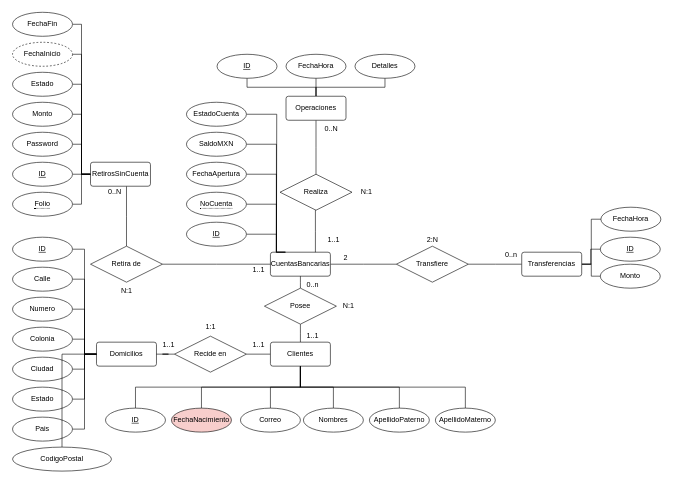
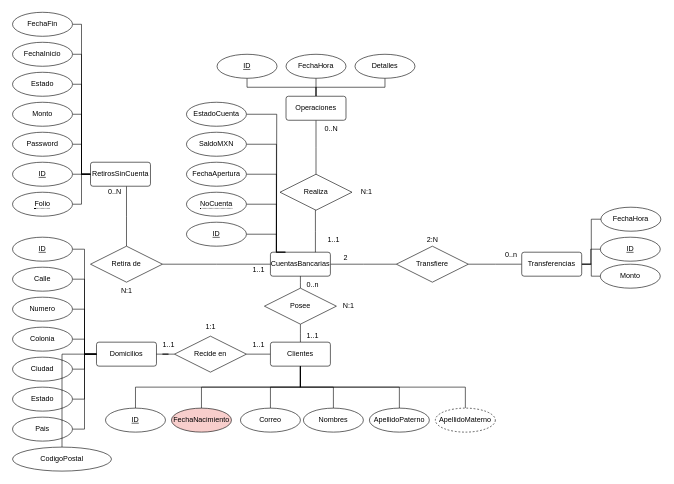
  <mxCell id="0" />
  <mxCell id="1" parent="0" />
  <mxCell id="2" style="edgeStyle=orthogonalEdgeStyle;rounded=0;orthogonalLoop=1;jettySize=auto;html=1;entryX=1;entryY=0.5;entryDx=0;entryDy=0;endArrow=none;endFill=0;" parent="1" source="7" target="64" edge="1"><mxGeometry relative="1" as="geometry" /></mxCell>
  <mxCell id="3" style="edgeStyle=elbowEdgeStyle;rounded=0;orthogonalLoop=1;jettySize=auto;html=1;entryX=0.5;entryY=0;entryDx=0;entryDy=0;endArrow=none;endFill=0;elbow=vertical;exitX=0.5;exitY=1;exitDx=0;exitDy=0;" parent="1" source="7" target="22" edge="1"><mxGeometry relative="1" as="geometry"><mxPoint x="389" y="630" as="sourcePoint" /></mxGeometry></mxCell>
  <mxCell id="4" style="edgeStyle=elbowEdgeStyle;rounded=0;orthogonalLoop=1;jettySize=auto;elbow=vertical;html=1;entryX=0.5;entryY=0;entryDx=0;entryDy=0;endArrow=none;endFill=0;exitX=0.5;exitY=1;exitDx=0;exitDy=0;" parent="1" source="7" target="37" edge="1"><mxGeometry relative="1" as="geometry"><mxPoint x="389" y="630" as="sourcePoint" /></mxGeometry></mxCell>
  <mxCell id="5" style="edgeStyle=elbowEdgeStyle;rounded=0;orthogonalLoop=1;jettySize=auto;elbow=vertical;html=1;entryX=0.5;entryY=0;entryDx=0;entryDy=0;endArrow=none;endFill=0;exitX=0.5;exitY=1;exitDx=0;exitDy=0;" parent="1" source="7" target="87" edge="1"><mxGeometry relative="1" as="geometry"><mxPoint x="389" y="630" as="sourcePoint" /><mxPoint x="445" y="680" as="targetPoint" /></mxGeometry></mxCell>
  <mxCell id="6" style="edgeStyle=elbowEdgeStyle;rounded=0;orthogonalLoop=1;jettySize=auto;elbow=vertical;html=1;entryX=0.5;entryY=1;entryDx=0;entryDy=0;endArrow=none;endFill=0;" parent="1" source="7" target="69" edge="1"><mxGeometry relative="1" as="geometry" /></mxCell>
  <mxCell id="7" value="Clientes" style="rounded=1;arcSize=10;whiteSpace=wrap;html=1;align=center;" parent="1" vertex="1"><mxGeometry y="570" width="100" height="40" as="geometry" x="450" /></mxCell>
  <mxCell id="8" style="edgeStyle=elbowEdgeStyle;rounded=0;orthogonalLoop=1;jettySize=auto;elbow=vertical;html=1;entryX=0;entryY=0.5;entryDx=0;entryDy=0;endArrow=none;endFill=0;" parent="1" source="10" target="74" edge="1"><mxGeometry relative="1" as="geometry" /></mxCell>
  <mxCell id="9" style="edgeStyle=elbowEdgeStyle;rounded=0;orthogonalLoop=1;jettySize=auto;html=1;entryX=1;entryY=0.5;entryDx=0;entryDy=0;endArrow=none;endFill=0;" parent="1" source="10" target="23" edge="1"><mxGeometry relative="1" as="geometry"><Array as="points"><mxPoint x="460" y="410" /></Array></mxGeometry></mxCell>
  <mxCell id="10" value="CuentasBancarias" style="rounded=1;arcSize=10;whiteSpace=wrap;html=1;align=center;" parent="1" vertex="1"><mxGeometry y="420" width="100" height="40" as="geometry" x="450" /></mxCell>
  <mxCell id="11" style="edgeStyle=elbowEdgeStyle;rounded=0;orthogonalLoop=1;jettySize=auto;html=1;endArrow=none;endFill=0;" parent="1" source="15" target="82" edge="1"><mxGeometry relative="1" as="geometry" /></mxCell>
  <mxCell id="12" style="edgeStyle=elbowEdgeStyle;rounded=0;orthogonalLoop=1;jettySize=auto;html=1;entryX=0.5;entryY=1;entryDx=0;entryDy=0;endArrow=none;endFill=0;elbow=vertical;" parent="1" source="15" target="24" edge="1"><mxGeometry relative="1" as="geometry" /></mxCell>
  <mxCell id="13" style="edgeStyle=elbowEdgeStyle;rounded=0;orthogonalLoop=1;jettySize=auto;elbow=vertical;html=1;entryX=0.5;entryY=1;entryDx=0;entryDy=0;endArrow=none;endFill=0;" parent="1" source="15" target="55" edge="1"><mxGeometry relative="1" as="geometry" /></mxCell>
  <mxCell id="14" style="edgeStyle=elbowEdgeStyle;rounded=0;orthogonalLoop=1;jettySize=auto;elbow=vertical;html=1;entryX=0.5;entryY=1;entryDx=0;entryDy=0;endArrow=none;endFill=0;" parent="1" source="15" target="62" edge="1"><mxGeometry relative="1" as="geometry" /></mxCell>
  <mxCell id="15" value="Operaciones" style="rounded=1;arcSize=10;whiteSpace=wrap;html=1;align=center;" parent="1" vertex="1"><mxGeometry x="476" y="160" width="100" height="40" as="geometry" /></mxCell>
  <mxCell id="16" style="edgeStyle=elbowEdgeStyle;rounded=0;orthogonalLoop=1;jettySize=auto;html=1;entryX=0.5;entryY=0;entryDx=0;entryDy=0;endArrow=none;endFill=0;" parent="1" source="21" target="77" edge="1"><mxGeometry relative="1" as="geometry" /></mxCell>
  <mxCell id="17" style="edgeStyle=elbowEdgeStyle;rounded=0;orthogonalLoop=1;jettySize=auto;html=1;entryX=1;entryY=0.5;entryDx=0;entryDy=0;fontColor=#08EFFF;endArrow=none;endFill=0;" parent="1" source="21" target="86" edge="1"><mxGeometry relative="1" as="geometry" /></mxCell>
  <mxCell id="18" style="edgeStyle=elbowEdgeStyle;rounded=0;orthogonalLoop=1;jettySize=auto;html=1;entryX=1;entryY=0.5;entryDx=0;entryDy=0;endArrow=none;endFill=0;" parent="1" source="21" target="88" edge="1"><mxGeometry relative="1" as="geometry" /></mxCell>
  <mxCell id="19" style="edgeStyle=elbowEdgeStyle;rounded=0;orthogonalLoop=1;jettySize=auto;html=1;entryX=1;entryY=0.5;entryDx=0;entryDy=0;endArrow=none;endFill=0;" parent="1" source="21" target="89" edge="1"><mxGeometry relative="1" as="geometry" /></mxCell>
  <mxCell id="20" style="edgeStyle=elbowEdgeStyle;rounded=0;orthogonalLoop=1;jettySize=auto;html=1;entryX=1;entryY=0.5;entryDx=0;entryDy=0;endArrow=none;endFill=0;" parent="1" source="21" target="90" edge="1"><mxGeometry relative="1" as="geometry" /></mxCell>
  <mxCell id="21" value="RetirosSinCuenta" style="rounded=1;arcSize=10;whiteSpace=wrap;html=1;align=center;" parent="1" vertex="1"><mxGeometry x="150" y="270" width="100" height="40" as="geometry" /></mxCell>
  <mxCell id="22" value="ID" style="ellipse;whiteSpace=wrap;html=1;align=center;fontStyle=4;" parent="1" vertex="1"><mxGeometry x="175" y="680" width="100" height="40" as="geometry" /></mxCell>
  <mxCell id="23" value="ID" style="ellipse;whiteSpace=wrap;html=1;align=center;fontStyle=4;" parent="1" vertex="1"><mxGeometry x="310" y="370" width="100" height="40" as="geometry" /></mxCell>
  <mxCell id="24" value="ID" style="ellipse;whiteSpace=wrap;html=1;align=center;fontStyle=4;" parent="1" vertex="1"><mxGeometry x="361" y="90" width="100" height="40" as="geometry" /></mxCell>
  <mxCell id="25" style="edgeStyle=elbowEdgeStyle;rounded=0;orthogonalLoop=1;jettySize=auto;elbow=vertical;html=1;entryX=0;entryY=0.5;entryDx=0;entryDy=0;endArrow=none;endFill=0;" parent="1" source="26" target="21" edge="1"><mxGeometry relative="1" as="geometry" /></mxCell>
  <mxCell id="26" value="ID" style="ellipse;whiteSpace=wrap;html=1;align=center;fontStyle=4;" parent="1" vertex="1"><mxGeometry x="20" y="270" width="100" height="40" as="geometry" /></mxCell>
  <mxCell id="27" style="edgeStyle=elbowEdgeStyle;rounded=0;orthogonalLoop=1;jettySize=auto;html=1;entryX=0.25;entryY=0;entryDx=0;entryDy=0;endArrow=none;endFill=0;" parent="1" source="28" target="10" edge="1"><mxGeometry relative="1" as="geometry"><Array as="points"><mxPoint x="460" y="330" /></Array></mxGeometry></mxCell>
  <mxCell id="28" value="FechaApertura" style="ellipse;whiteSpace=wrap;html=1;align=center;" parent="1" vertex="1"><mxGeometry x="310" y="270" width="100" height="40" as="geometry" /></mxCell>
  <mxCell id="29" style="edgeStyle=elbowEdgeStyle;rounded=0;orthogonalLoop=1;jettySize=auto;html=1;entryX=0.25;entryY=0;entryDx=0;entryDy=0;endArrow=none;endFill=0;" parent="1" source="30" target="10" edge="1"><mxGeometry relative="1" as="geometry"><Array as="points"><mxPoint x="460" y="290" /></Array></mxGeometry></mxCell>
  <mxCell id="30" value="SaldoMXN" style="ellipse;whiteSpace=wrap;html=1;align=center;" parent="1" vertex="1"><mxGeometry x="310" y="220" width="100" height="40" as="geometry" /></mxCell>
  <mxCell id="31" style="edgeStyle=elbowEdgeStyle;rounded=0;orthogonalLoop=1;jettySize=auto;elbow=vertical;html=1;entryX=0.5;entryY=1;entryDx=0;entryDy=0;endArrow=none;endFill=0;" parent="1" source="32" target="7" edge="1"><mxGeometry relative="1" as="geometry" /></mxCell>
  <mxCell id="32" value="Nombres" style="ellipse;whiteSpace=wrap;html=1;align=center;" parent="1" vertex="1"><mxGeometry x="505" y="680" width="100" height="40" as="geometry" /></mxCell>
  <mxCell id="33" style="edgeStyle=elbowEdgeStyle;rounded=0;orthogonalLoop=1;jettySize=auto;elbow=vertical;html=1;entryX=0.5;entryY=1;entryDx=0;entryDy=0;endArrow=none;endFill=0;" parent="1" source="34" target="7" edge="1"><mxGeometry relative="1" as="geometry" /></mxCell>
  <mxCell id="34" value="ApellidoPaterno" style="ellipse;whiteSpace=wrap;html=1;align=center;" parent="1" vertex="1"><mxGeometry x="615" y="680" width="100" height="40" as="geometry" /></mxCell>
  <mxCell id="35" style="edgeStyle=elbowEdgeStyle;rounded=0;orthogonalLoop=1;jettySize=auto;elbow=vertical;html=1;entryX=0.5;entryY=1;entryDx=0;entryDy=0;endArrow=none;endFill=0;" parent="1" source="36" target="7" edge="1"><mxGeometry relative="1" as="geometry" /></mxCell>
- <mxCell id="36" value="ApellidoMaterno" style="ellipse;whiteSpace=wrap;html=1;align=center;" parent="1" vertex="1"><mxGeometry x="725" y="680" width="100" height="40" as="geometry" /></mxCell>
+ <mxCell id="36" value="ApellidoMaterno" style="ellipse;whiteSpace=wrap;html=1;align=center;dashed=1;" parent="1" vertex="1"><mxGeometry x="725" y="680" width="100" height="40" as="geometry" /></mxCell>
  <mxCell id="37" value="FechaNacimiento" style="ellipse;whiteSpace=wrap;html=1;align=center;fillColor=#f8cecc;" parent="1" vertex="1"><mxGeometry x="285" y="680" width="100" height="40" as="geometry" /></mxCell>
  <mxCell id="38" style="edgeStyle=orthogonalEdgeStyle;rounded=0;orthogonalLoop=1;jettySize=auto;html=1;entryX=1;entryY=0.5;entryDx=0;entryDy=0;endArrow=none;endFill=0;" parent="1" source="39" target="40" edge="1"><mxGeometry relative="1" as="geometry" /></mxCell>
  <mxCell id="39" value="Domicilios" style="rounded=1;arcSize=10;whiteSpace=wrap;html=1;align=center;" parent="1" vertex="1"><mxGeometry x="160" y="570" width="100" height="40" as="geometry" /></mxCell>
  <mxCell id="40" value="ID" style="ellipse;whiteSpace=wrap;html=1;align=center;fontStyle=4;" parent="1" vertex="1"><mxGeometry x="20" y="395" width="100" height="40" as="geometry" /></mxCell>
  <mxCell id="41" style="edgeStyle=orthogonalEdgeStyle;rounded=0;orthogonalLoop=1;jettySize=auto;html=1;entryX=0;entryY=0.5;entryDx=0;entryDy=0;endArrow=none;endFill=0;" parent="1" source="42" target="39" edge="1"><mxGeometry relative="1" as="geometry" /></mxCell>
  <mxCell id="42" value="Calle" style="ellipse;whiteSpace=wrap;html=1;align=center;" parent="1" vertex="1"><mxGeometry x="20" y="445" width="100" height="40" as="geometry" /></mxCell>
  <mxCell id="43" style="edgeStyle=orthogonalEdgeStyle;rounded=0;orthogonalLoop=1;jettySize=auto;html=1;entryX=0;entryY=0.5;entryDx=0;entryDy=0;endArrow=none;endFill=0;" parent="1" source="44" target="39" edge="1"><mxGeometry relative="1" as="geometry" /></mxCell>
  <mxCell id="44" value="Numero" style="ellipse;whiteSpace=wrap;html=1;align=center;" parent="1" vertex="1"><mxGeometry x="20" y="495" width="100" height="40" as="geometry" /></mxCell>
  <mxCell id="45" style="edgeStyle=orthogonalEdgeStyle;rounded=0;orthogonalLoop=1;jettySize=auto;html=1;entryX=0;entryY=0.5;entryDx=0;entryDy=0;endArrow=none;endFill=0;" parent="1" source="46" target="39" edge="1"><mxGeometry relative="1" as="geometry" /></mxCell>
  <mxCell id="46" value="Colonia" style="ellipse;whiteSpace=wrap;html=1;align=center;" parent="1" vertex="1"><mxGeometry x="20" y="545" width="100" height="40" as="geometry" /></mxCell>
  <mxCell id="47" style="edgeStyle=orthogonalEdgeStyle;rounded=0;orthogonalLoop=1;jettySize=auto;html=1;entryX=0;entryY=0.5;entryDx=0;entryDy=0;endArrow=none;endFill=0;" parent="1" source="48" target="39" edge="1"><mxGeometry relative="1" as="geometry" /></mxCell>
  <mxCell id="48" value="Ciudad" style="ellipse;whiteSpace=wrap;html=1;align=center;" parent="1" vertex="1"><mxGeometry x="20" y="595" width="100" height="40" as="geometry" /></mxCell>
  <mxCell id="49" style="edgeStyle=orthogonalEdgeStyle;rounded=0;orthogonalLoop=1;jettySize=auto;html=1;entryX=0;entryY=0.5;entryDx=0;entryDy=0;endArrow=none;endFill=0;" parent="1" source="50" target="39" edge="1"><mxGeometry relative="1" as="geometry" /></mxCell>
  <mxCell id="50" value="Estado" style="ellipse;whiteSpace=wrap;html=1;align=center;" parent="1" vertex="1"><mxGeometry x="20" y="645" width="100" height="40" as="geometry" /></mxCell>
  <mxCell id="51" style="edgeStyle=orthogonalEdgeStyle;rounded=0;orthogonalLoop=1;jettySize=auto;html=1;entryX=0;entryY=0.5;entryDx=0;entryDy=0;endArrow=none;endFill=0;" parent="1" source="52" target="39" edge="1"><mxGeometry relative="1" as="geometry" /></mxCell>
  <mxCell id="52" value="Pais" style="ellipse;whiteSpace=wrap;html=1;align=center;" parent="1" vertex="1"><mxGeometry x="20" y="695" width="100" height="40" as="geometry" /></mxCell>
  <mxCell id="53" style="edgeStyle=orthogonalEdgeStyle;rounded=0;orthogonalLoop=1;jettySize=auto;html=1;entryX=0;entryY=0.5;entryDx=0;entryDy=0;endArrow=none;endFill=0;" parent="1" source="54" target="39" edge="1"><mxGeometry relative="1" as="geometry" /></mxCell>
  <mxCell id="54" value="CodigoPostal" style="ellipse;whiteSpace=wrap;html=1;align=center;" parent="1" vertex="1"><mxGeometry x="20" y="745" width="165" height="40" as="geometry" /></mxCell>
  <mxCell id="55" value="FechaHora" style="ellipse;whiteSpace=wrap;html=1;align=center;" parent="1" vertex="1"><mxGeometry x="476" y="90" width="100" height="40" as="geometry" /></mxCell>
  <mxCell id="56" style="edgeStyle=elbowEdgeStyle;rounded=0;orthogonalLoop=1;jettySize=auto;html=1;entryX=0.25;entryY=0;entryDx=0;entryDy=0;endArrow=none;endFill=0;" parent="1" source="57" target="10" edge="1"><mxGeometry relative="1" as="geometry"><Array as="points"><mxPoint x="460" y="370" /></Array></mxGeometry></mxCell>
  <mxCell id="57" value="&lt;span style=&quot;border-bottom: 1px dotted&quot;&gt;NoCuenta&lt;/span&gt;" style="ellipse;whiteSpace=wrap;html=1;align=center;" parent="1" vertex="1"><mxGeometry x="310" y="320" width="100" height="40" as="geometry" /></mxCell>
  <mxCell id="58" style="edgeStyle=elbowEdgeStyle;rounded=0;orthogonalLoop=1;jettySize=auto;html=1;entryX=0;entryY=0.5;entryDx=0;entryDy=0;endArrow=none;endFill=0;" parent="1" source="59" target="21" edge="1"><mxGeometry relative="1" as="geometry" /></mxCell>
  <mxCell id="59" value="&lt;span style=&quot;border-bottom: 1px dotted&quot;&gt;Folio&lt;/span&gt;" style="ellipse;whiteSpace=wrap;html=1;align=center;" parent="1" vertex="1"><mxGeometry x="20" y="320" width="100" height="40" as="geometry" /></mxCell>
  <mxCell id="60" style="edgeStyle=elbowEdgeStyle;rounded=0;orthogonalLoop=1;jettySize=auto;html=1;entryX=0;entryY=0.5;entryDx=0;entryDy=0;endArrow=none;endFill=0;" parent="1" source="61" target="21" edge="1"><mxGeometry relative="1" as="geometry" /></mxCell>
  <mxCell id="61" value="Password" style="ellipse;whiteSpace=wrap;html=1;align=center;" parent="1" vertex="1"><mxGeometry x="20" y="220" width="100" height="40" as="geometry" /></mxCell>
  <mxCell id="62" value="Detalles" style="ellipse;whiteSpace=wrap;html=1;align=center;" parent="1" vertex="1"><mxGeometry x="591" y="90" width="100" height="40" as="geometry" /></mxCell>
  <mxCell id="63" style="edgeStyle=orthogonalEdgeStyle;rounded=0;orthogonalLoop=1;jettySize=auto;html=1;entryX=1;entryY=0.5;entryDx=0;entryDy=0;endArrow=none;endFill=0;" parent="1" source="64" target="39" edge="1"><mxGeometry relative="1" as="geometry" /></mxCell>
  <mxCell id="64" value="Recide en" style="shape=rhombus;perimeter=rhombusPerimeter;whiteSpace=wrap;html=1;align=center;endArrow=none;endFill=0;" parent="1" vertex="1"><mxGeometry x="290" y="560" width="120" height="60" as="geometry" /></mxCell>
  <mxCell id="65" value="1..1" style="text;html=1;align=center;verticalAlign=middle;resizable=0;points=[];autosize=1;strokeColor=none;fillColor=none;" parent="1" vertex="1"><mxGeometry x="260" y="560" width="40" height="30" as="geometry" /></mxCell>
  <mxCell id="66" value="1..1" style="text;html=1;align=center;verticalAlign=middle;resizable=0;points=[];autosize=1;strokeColor=none;fillColor=none;" parent="1" vertex="1"><mxGeometry x="410" y="560" width="40" height="30" as="geometry" /></mxCell>
  <mxCell id="67" value="1:1" style="text;html=1;align=center;verticalAlign=middle;resizable=0;points=[];autosize=1;strokeColor=none;fillColor=none;" parent="1" vertex="1"><mxGeometry x="330" y="530" width="40" height="30" as="geometry" /></mxCell>
  <mxCell id="68" style="edgeStyle=elbowEdgeStyle;rounded=0;orthogonalLoop=1;jettySize=auto;elbow=vertical;html=1;entryX=0.5;entryY=1;entryDx=0;entryDy=0;endArrow=none;endFill=0;" parent="1" source="69" target="10" edge="1"><mxGeometry relative="1" as="geometry" /></mxCell>
  <mxCell id="69" value="Posee" style="shape=rhombus;perimeter=rhombusPerimeter;whiteSpace=wrap;html=1;align=center;endArrow=none;endFill=0;" parent="1" vertex="1"><mxGeometry x="440" y="480" width="120" height="60" as="geometry" /></mxCell>
  <mxCell id="70" value="1..1" style="text;html=1;align=center;verticalAlign=middle;resizable=0;points=[];autosize=1;strokeColor=none;fillColor=none;" parent="1" vertex="1"><mxGeometry x="500" y="545" width="40" height="30" as="geometry" /></mxCell>
  <mxCell id="71" value="0..n" style="text;html=1;align=center;verticalAlign=middle;resizable=0;points=[];autosize=1;strokeColor=none;fillColor=none;" parent="1" vertex="1"><mxGeometry x="500" y="460" width="40" height="30" as="geometry" /></mxCell>
  <mxCell id="72" value="N:1" style="text;html=1;align=center;verticalAlign=middle;resizable=0;points=[];autosize=1;strokeColor=none;fillColor=none;" parent="1" vertex="1"><mxGeometry x="560" y="495" width="40" height="30" as="geometry" /></mxCell>
  <mxCell id="73" style="edgeStyle=elbowEdgeStyle;rounded=0;orthogonalLoop=1;jettySize=auto;html=1;entryX=0;entryY=0.5;entryDx=0;entryDy=0;endArrow=none;endFill=0;" parent="1" source="74" target="97" edge="1"><mxGeometry relative="1" as="geometry" /></mxCell>
  <mxCell id="74" value="Transfiere" style="shape=rhombus;perimeter=rhombusPerimeter;whiteSpace=wrap;html=1;align=center;endArrow=none;endFill=0;" parent="1" vertex="1"><mxGeometry x="660" y="410" width="120" height="60" as="geometry" /></mxCell>
  <mxCell id="75" value="2" style="text;html=1;align=center;verticalAlign=middle;resizable=0;points=[];autosize=1;strokeColor=none;fillColor=none;" parent="1" vertex="1"><mxGeometry x="560" y="415" width="30" height="30" as="geometry" /></mxCell>
  <mxCell id="76" style="edgeStyle=elbowEdgeStyle;rounded=0;orthogonalLoop=1;jettySize=auto;html=1;entryX=0;entryY=0.5;entryDx=0;entryDy=0;endArrow=none;endFill=0;" parent="1" source="77" target="10" edge="1"><mxGeometry relative="1" as="geometry" /></mxCell>
  <mxCell id="77" value="Retira de" style="shape=rhombus;perimeter=rhombusPerimeter;whiteSpace=wrap;html=1;align=center;endArrow=none;endFill=0;" parent="1" vertex="1"><mxGeometry x="150" y="410" width="120" height="60" as="geometry" /></mxCell>
  <mxCell id="78" value="0..N" style="text;html=1;align=center;verticalAlign=middle;resizable=0;points=[];autosize=1;strokeColor=none;fillColor=none;" parent="1" vertex="1"><mxGeometry x="165" y="305" width="50" height="30" as="geometry" /></mxCell>
  <mxCell id="79" value="1..1" style="text;html=1;align=center;verticalAlign=middle;resizable=0;points=[];autosize=1;strokeColor=none;fillColor=none;" parent="1" vertex="1"><mxGeometry x="410" y="435" width="40" height="30" as="geometry" /></mxCell>
  <mxCell id="80" value="N:1" style="text;html=1;align=center;verticalAlign=middle;resizable=0;points=[];autosize=1;strokeColor=none;fillColor=none;" parent="1" vertex="1"><mxGeometry x="190" y="470" width="40" height="30" as="geometry" /></mxCell>
  <mxCell id="81" style="edgeStyle=elbowEdgeStyle;rounded=0;orthogonalLoop=1;jettySize=auto;html=1;entryX=0.75;entryY=0;entryDx=0;entryDy=0;endArrow=none;endFill=0;" parent="1" source="82" target="10" edge="1"><mxGeometry relative="1" as="geometry" /></mxCell>
  <mxCell id="82" value="Realiza" style="shape=rhombus;perimeter=rhombusPerimeter;whiteSpace=wrap;html=1;align=center;endArrow=none;endFill=0;" parent="1" vertex="1"><mxGeometry x="466" y="290" width="120" height="60" as="geometry" /></mxCell>
  <mxCell id="83" value="1..1" style="text;html=1;align=center;verticalAlign=middle;resizable=0;points=[];autosize=1;strokeColor=none;fillColor=none;" parent="1" vertex="1"><mxGeometry x="535" y="385" width="40" height="30" as="geometry" /></mxCell>
  <mxCell id="84" value="0..N" style="text;html=1;align=center;verticalAlign=middle;resizable=0;points=[];autosize=1;strokeColor=none;fillColor=none;" parent="1" vertex="1"><mxGeometry x="526" y="200" width="50" height="30" as="geometry" /></mxCell>
  <mxCell id="85" value="N:1" style="text;html=1;align=center;verticalAlign=middle;resizable=0;points=[];autosize=1;strokeColor=none;fillColor=none;" parent="1" vertex="1"><mxGeometry x="590" y="305" width="40" height="30" as="geometry" /></mxCell>
  <mxCell id="86" value="Monto" style="ellipse;whiteSpace=wrap;html=1;align=center;" parent="1" vertex="1"><mxGeometry x="20" y="170" width="100" height="40" as="geometry" /></mxCell>
  <mxCell id="87" value="Correo" style="ellipse;whiteSpace=wrap;html=1;align=center;" parent="1" vertex="1"><mxGeometry x="400" y="680" width="100" height="40" as="geometry" /></mxCell>
  <mxCell id="88" value="Estado" style="ellipse;whiteSpace=wrap;html=1;align=center;" parent="1" vertex="1"><mxGeometry x="20" y="120" width="100" height="40" as="geometry" /></mxCell>
- <mxCell id="89" value="FechaInicio" style="ellipse;whiteSpace=wrap;html=1;align=center;dashed=1;" parent="1" vertex="1"><mxGeometry x="20" y="70" width="100" height="40" as="geometry" /></mxCell>
+ <mxCell id="89" value="FechaInicio" style="ellipse;whiteSpace=wrap;html=1;align=center;" parent="1" vertex="1"><mxGeometry x="20" y="70" width="100" height="40" as="geometry" /></mxCell>
  <mxCell id="90" value="FechaFin" style="ellipse;whiteSpace=wrap;html=1;align=center;" parent="1" vertex="1"><mxGeometry x="20" y="20" width="100" height="40" as="geometry" /></mxCell>
  <mxCell id="91" value="ID" style="ellipse;whiteSpace=wrap;html=1;align=center;fontStyle=4;" parent="1" vertex="1"><mxGeometry x="1000" y="395" width="100" height="40" as="geometry" /></mxCell>
  <mxCell id="92" value="Monto" style="ellipse;whiteSpace=wrap;html=1;align=center;" parent="1" vertex="1"><mxGeometry x="1000" y="440" width="100" height="40" as="geometry" /></mxCell>
  <mxCell id="93" value="FechaHora" style="ellipse;whiteSpace=wrap;html=1;align=center;" parent="1" vertex="1"><mxGeometry x="1001" y="345" width="100" height="40" as="geometry" /></mxCell>
  <mxCell id="94" style="edgeStyle=elbowEdgeStyle;rounded=0;orthogonalLoop=1;jettySize=auto;html=1;entryX=0;entryY=0.5;entryDx=0;entryDy=0;endArrow=none;endFill=0;" parent="1" source="97" target="93" edge="1"><mxGeometry relative="1" as="geometry" /></mxCell>
  <mxCell id="95" style="edgeStyle=elbowEdgeStyle;rounded=0;orthogonalLoop=1;jettySize=auto;html=1;entryX=0;entryY=0.5;entryDx=0;entryDy=0;endArrow=none;endFill=0;" parent="1" source="97" target="91" edge="1"><mxGeometry relative="1" as="geometry"><Array as="points"><mxPoint x="984" y="440" /></Array></mxGeometry></mxCell>
  <mxCell id="96" style="edgeStyle=elbowEdgeStyle;rounded=0;orthogonalLoop=1;jettySize=auto;html=1;entryX=0;entryY=0.5;entryDx=0;entryDy=0;endArrow=none;endFill=0;" parent="1" source="97" target="92" edge="1"><mxGeometry relative="1" as="geometry" /></mxCell>
  <mxCell id="97" value="Transferencias" style="rounded=1;arcSize=10;whiteSpace=wrap;html=1;align=center;" parent="1" vertex="1"><mxGeometry x="869" y="420" width="100" height="40" as="geometry" /></mxCell>
  <mxCell id="98" value="2:N" style="text;html=1;align=center;verticalAlign=middle;resizable=0;points=[];autosize=1;strokeColor=none;fillColor=none;" parent="1" vertex="1"><mxGeometry x="700" y="385" width="40" height="30" as="geometry" /></mxCell>
  <mxCell id="99" value="0..n" style="text;html=1;align=center;verticalAlign=middle;resizable=0;points=[];autosize=1;strokeColor=none;fillColor=none;" parent="1" vertex="1"><mxGeometry x="831" y="410" width="40" height="30" as="geometry" /></mxCell>
  <mxCell id="100" style="edgeStyle=orthogonalEdgeStyle;rounded=0;orthogonalLoop=1;jettySize=auto;html=1;endArrow=none;endFill=0;" edge="1" parent="1" source="101"><mxGeometry relative="1" as="geometry"><mxPoint x="460" y="420" as="targetPoint" /></mxGeometry></mxCell>
  <mxCell id="101" value="EstadoCuenta" style="ellipse;whiteSpace=wrap;html=1;align=center;" vertex="1" parent="1"><mxGeometry x="310" y="170" width="100" height="40" as="geometry" /></mxCell>
